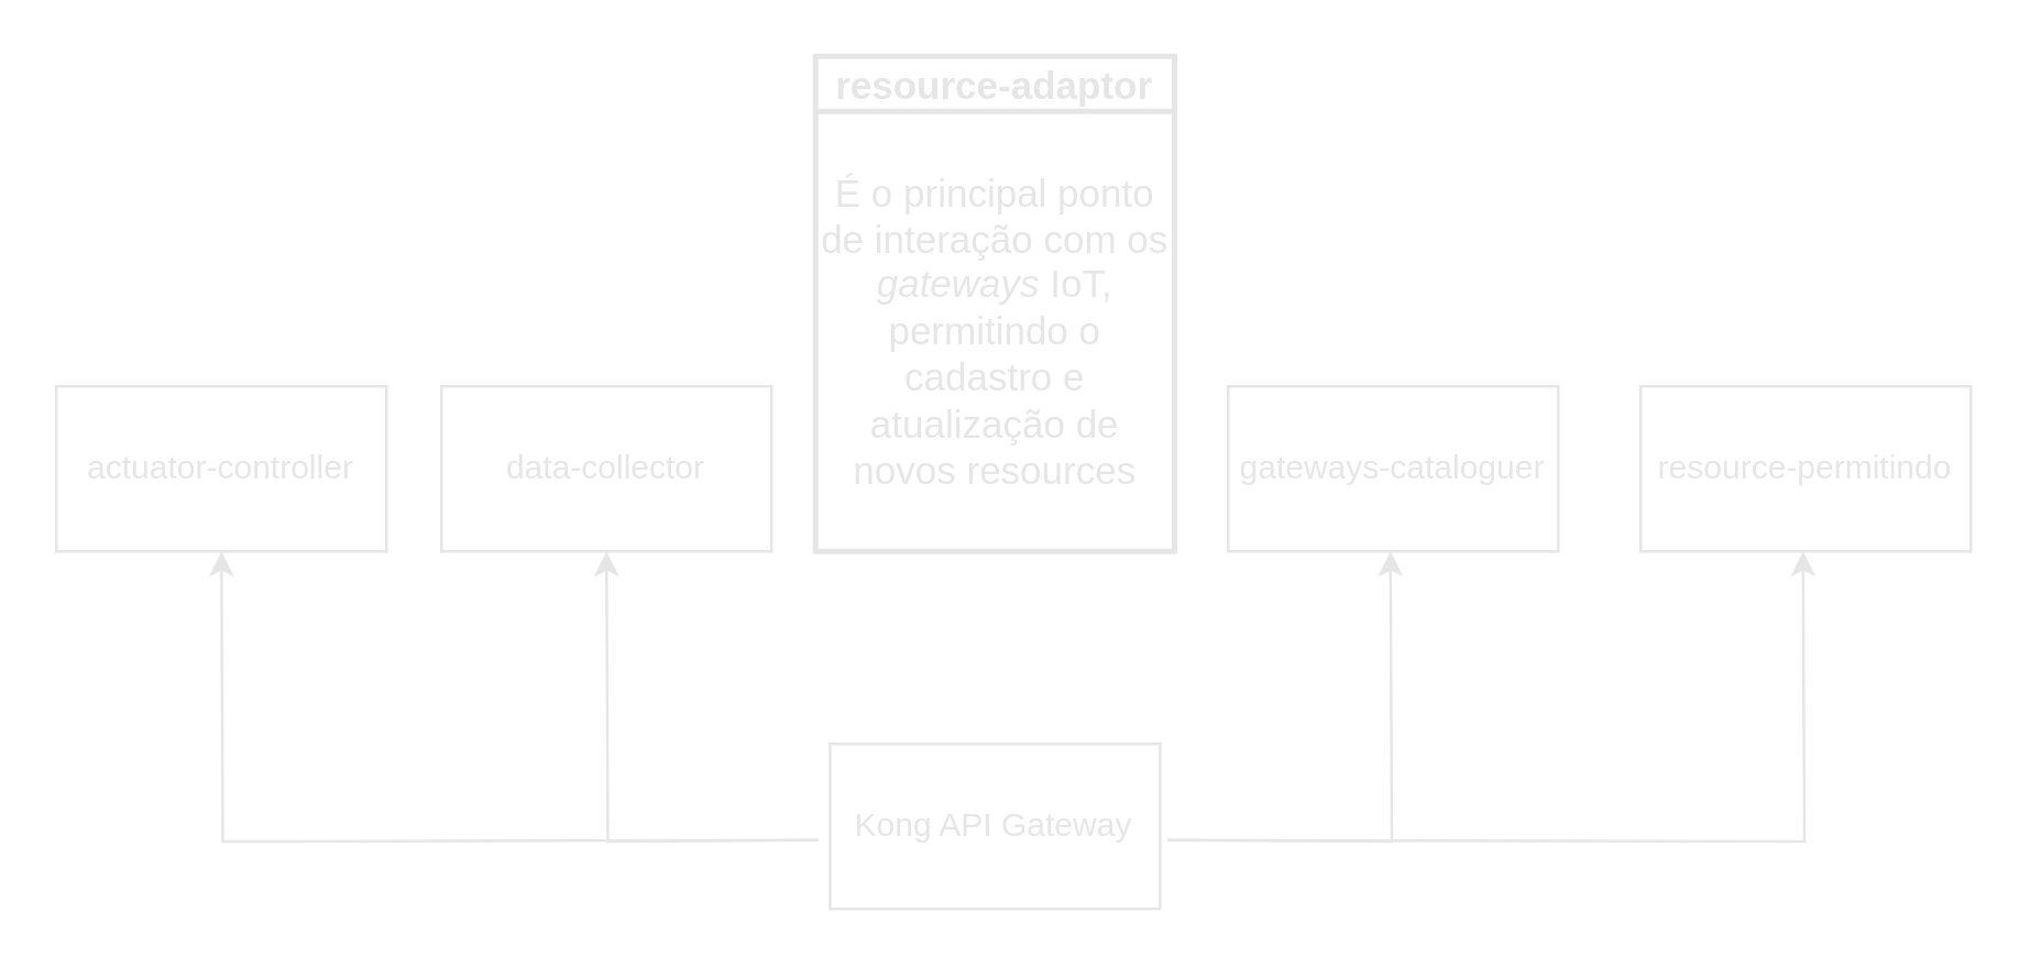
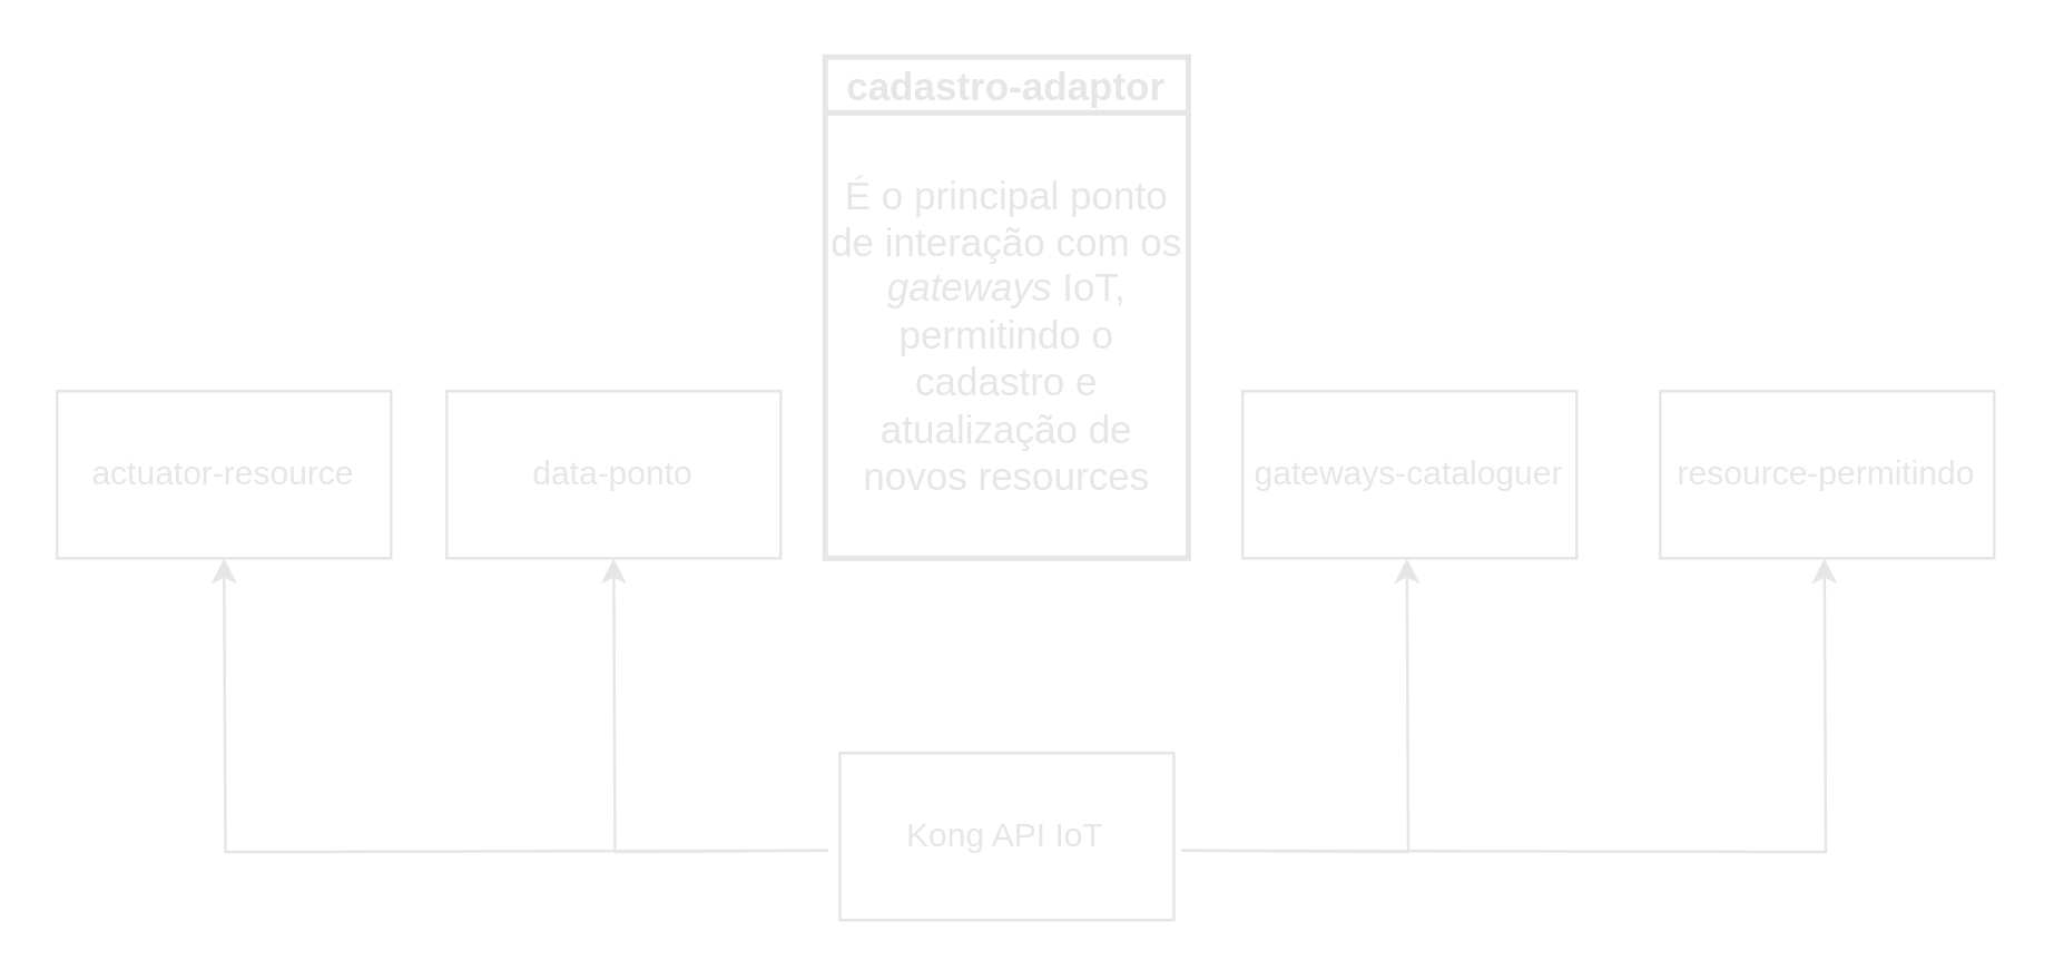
  <mxCell id="0" />
  <mxCell id="1" parent="0" />
- <mxCell id="2" value="resource-adaptor" style="swimlane;fontStyle=1;childLayout=stackLayout;horizontal=1;startSize=20;horizontalStack=0;resizeParent=1;resizeParentMax=0;resizeLast=0;collapsible=0;marginBottom=0;swimlaneFillColor=#ffffff;fontSize=14;strokeWidth=2;fillColor=none;strokeColor=#E6E6E6;fontColor=#E6E6E6;" parent="1" vertex="1"><mxGeometry x="296" y="20" width="130.5" height="180" as="geometry" /></mxCell>
+ <mxCell id="2" value="cadastro-adaptor" style="swimlane;fontStyle=1;childLayout=stackLayout;horizontal=1;startSize=20;horizontalStack=0;resizeParent=1;resizeParentMax=0;resizeLast=0;collapsible=0;marginBottom=0;swimlaneFillColor=#ffffff;fontSize=14;strokeWidth=2;fillColor=none;strokeColor=#E6E6E6;fontColor=#E6E6E6;" parent="1" vertex="1"><mxGeometry x="296" y="20" width="130.5" height="180" as="geometry" /></mxCell>
  <mxCell id="3" value="&lt;font color=&quot;#E6E6E6&quot;&gt;É o principal ponto de interação com os &lt;i style=&quot;font-size: 14px&quot;&gt;gateways &lt;/i&gt;IoT, permitindo o cadastro e atualização de novos resources&lt;br style=&quot;font-size: 14px&quot;&gt;&lt;/font&gt;" style="text;html=1;fillColor=none;align=center;verticalAlign=middle;whiteSpace=wrap;rounded=0;fontSize=14;fontStyle=0;spacing=3;strokeColor=#E6E6E6;" parent="2" vertex="1"><mxGeometry y="20" width="130.5" height="160" as="geometry" /></mxCell>
  <mxCell id="4" style="edgeStyle=orthogonalEdgeStyle;rounded=0;orthogonalLoop=1;jettySize=auto;html=1;entryX=0.5;entryY=1;entryDx=0;entryDy=0;strokeColor=#E6E6E6;" parent="1" edge="1"><mxGeometry relative="1" as="geometry"><mxPoint x="297" y="305" as="sourcePoint" /><mxPoint x="80" y="200" as="targetPoint" /></mxGeometry></mxCell>
  <mxCell id="5" style="edgeStyle=orthogonalEdgeStyle;rounded=0;orthogonalLoop=1;jettySize=auto;html=1;entryX=0.5;entryY=1;entryDx=0;entryDy=0;strokeColor=#E6E6E6;" parent="1" edge="1"><mxGeometry relative="1" as="geometry"><mxPoint x="297" y="305" as="sourcePoint" /><mxPoint x="220" y="200" as="targetPoint" /></mxGeometry></mxCell>
  <mxCell id="6" style="edgeStyle=orthogonalEdgeStyle;rounded=0;orthogonalLoop=1;jettySize=auto;html=1;entryX=0.5;entryY=1;entryDx=0;entryDy=0;strokeColor=#E6E6E6;" parent="1" edge="1"><mxGeometry relative="1" as="geometry"><mxPoint x="424" y="305" as="sourcePoint" /><mxPoint x="505" y="200" as="targetPoint" /></mxGeometry></mxCell>
  <mxCell id="7" style="edgeStyle=orthogonalEdgeStyle;rounded=0;orthogonalLoop=1;jettySize=auto;html=1;entryX=0.5;entryY=1;entryDx=0;entryDy=0;strokeColor=#E6E6E6;" parent="1" edge="1"><mxGeometry relative="1" as="geometry"><mxPoint x="424" y="305" as="sourcePoint" /><mxPoint x="655" y="200" as="targetPoint" /></mxGeometry></mxCell>
- <mxCell id="8" value="&lt;font color=&quot;#E6E6E6&quot;&gt;actuator-controller&lt;/font&gt;" style="rounded=0;whiteSpace=wrap;html=1;fillColor=none;strokeColor=#E6E6E6;" vertex="1" parent="1"><mxGeometry x="20" y="140" width="120" height="60" as="geometry" /></mxCell>
- <mxCell id="9" value="&lt;font color=&quot;#E6E6E6&quot;&gt;data-collector&lt;/font&gt;" style="rounded=0;whiteSpace=wrap;html=1;fillColor=none;strokeColor=#E6E6E6;" vertex="1" parent="1"><mxGeometry x="160" y="140" width="120" height="60" as="geometry" /></mxCell>
+ <mxCell id="8" value="&lt;font color=&quot;#E6E6E6&quot;&gt;actuator-resource&lt;/font&gt;" style="rounded=0;whiteSpace=wrap;html=1;fillColor=none;strokeColor=#E6E6E6;" vertex="1" parent="1"><mxGeometry x="20" y="140" width="120" height="60" as="geometry" /></mxCell>
+ <mxCell id="9" value="&lt;font color=&quot;#E6E6E6&quot;&gt;data-ponto&lt;/font&gt;" style="rounded=0;whiteSpace=wrap;html=1;fillColor=none;strokeColor=#E6E6E6;" vertex="1" parent="1"><mxGeometry x="160" y="140" width="120" height="60" as="geometry" /></mxCell>
  <mxCell id="10" value="&lt;font color=&quot;#E6E6E6&quot;&gt;gateways-cataloguer&lt;/font&gt;" style="rounded=0;whiteSpace=wrap;html=1;fillColor=none;strokeColor=#E6E6E6;" vertex="1" parent="1"><mxGeometry x="446" y="140" width="120" height="60" as="geometry" /></mxCell>
  <mxCell id="11" value="&lt;font color=&quot;#E6E6E6&quot;&gt;resource-permitindo&lt;/font&gt;" style="rounded=0;whiteSpace=wrap;html=1;fillColor=none;strokeColor=#E6E6E6;" vertex="1" parent="1"><mxGeometry x="596" y="140" width="120" height="60" as="geometry" /></mxCell>
- <mxCell id="12" value="&lt;font color=&quot;#E6E6E6&quot;&gt;Kong API Gateway&lt;/font&gt;" style="rounded=0;whiteSpace=wrap;html=1;fillColor=none;strokeColor=#E6E6E6;" vertex="1" parent="1"><mxGeometry x="301.25" y="270" width="120" height="60" as="geometry" /></mxCell>
+ <mxCell id="12" value="&lt;font color=&quot;#E6E6E6&quot;&gt;Kong API IoT&lt;/font&gt;" style="rounded=0;whiteSpace=wrap;html=1;fillColor=none;strokeColor=#E6E6E6;" vertex="1" parent="1"><mxGeometry x="301.25" y="270" width="120" height="60" as="geometry" /></mxCell>
